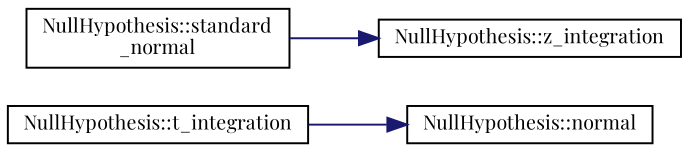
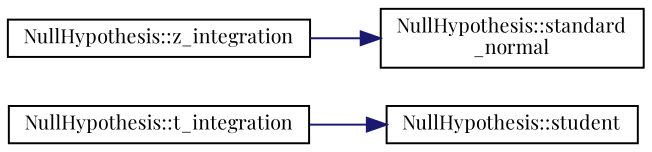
  digraph {
    fontname="Playfair Display"
    rankdir=LR
    node [color=black fillcolor=white fontname="Playfair Display" fontsize=10 shape=record style=filled]
    edge [color=midnightblue fontname="Playfair Display" fontsize=10 labelfontname=Helvetica labelfontsize=10 style=solid]
    n1 [height=0.2 label="NullHypothesis::t_integration" width=0.4]
-   n2 [height=0.2 label="NullHypothesis::normal" width=0.4]
+   n2 [height=0.2 label="NullHypothesis::student" width=0.4]
    n3 [height=0.2 label="NullHypothesis::z_integration" width=0.4]
    n4 [height=0.2 label="NullHypothesis::standard\l_normal" width=0.4]
    n1 -> n2
-   n4 -> n3
+   n3 -> n4
  }
